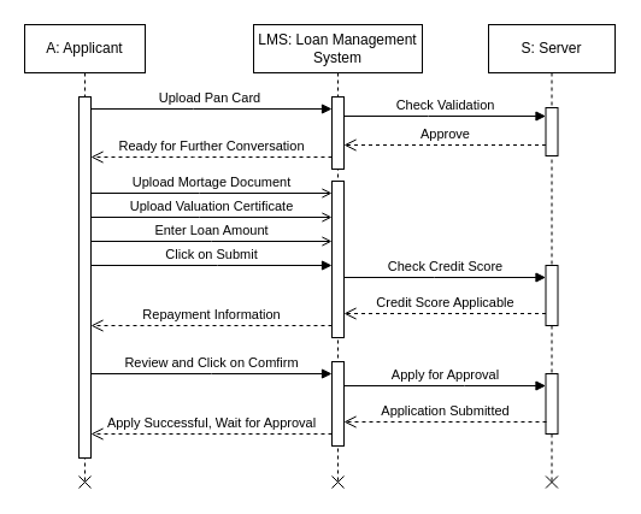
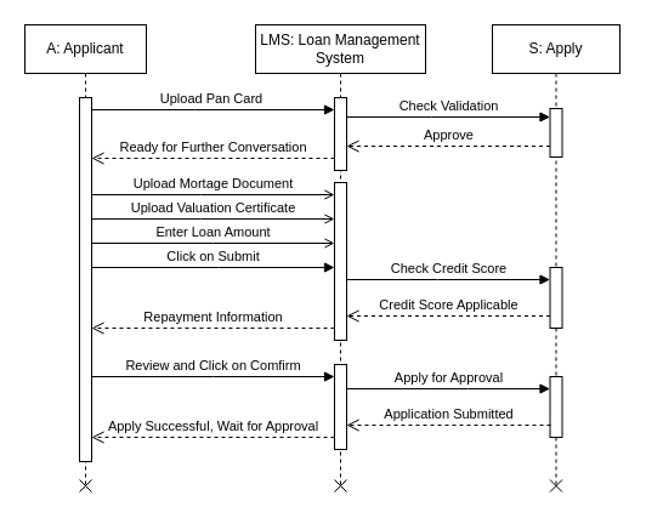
  <mxCell id="0" />
  <mxCell id="1" parent="0" />
  <mxCell id="2" value="LMS: Loan Management System" style="shape=umlLifeline;perimeter=lifelinePerimeter;whiteSpace=wrap;html=1;container=0;dropTarget=0;collapsible=0;recursiveResize=0;outlineConnect=0;portConstraint=eastwest;newEdgeStyle={&quot;edgeStyle&quot;:&quot;elbowEdgeStyle&quot;,&quot;elbow&quot;:&quot;vertical&quot;,&quot;curved&quot;:0,&quot;rounded&quot;:0};" parent="1" vertex="1"><mxGeometry x="210" y="20" width="140" height="380" as="geometry" /></mxCell>
  <mxCell id="3" value="&lt;span style=&quot;color: rgba(0, 0, 0, 0); font-family: monospace; font-size: 0px; text-align: start;&quot;&gt;%3CmxGraphModel%3E%3Croot%3E%3CmxCell%20id%3D%220%22%2F%3E%3CmxCell%20id%3D%221%22%20parent%3D%220%22%2F%3E%3CmxCell%20id%3D%222%22%20value%3D%22Approve%26lt%3Bspan%20style%3D%26quot%3Bcolor%3A%20rgba(0%2C%200%2C%200%2C%200)%3B%20font-family%3A%20monospace%3B%20font-size%3A%200px%3B%20text-align%3A%20start%3B%20background-color%3A%20rgb(251%2C%20251%2C%20251)%3B%26quot%3B%26gt%3B%253CmxGraphModel%253E%253Croot%253E%253CmxCell%2520id%253D%25220%2522%252F%253E%253CmxCell%2520id%253D%25221%2522%2520parent%253D%25220%2522%252F%253E%253CmxCell%2520id%253D%25222%2522%2520value%253D%2522return%2522%2520style%253D%2522html%253D1%253BverticalAlign%253Dbottom%253BendArrow%253Dopen%253Bdashed%253D1%253BendSize%253D8%253BedgeStyle%253DelbowEdgeStyle%253Belbow%253Dvertical%253Bcurved%253D0%253Brounded%253D0%253B%2522%2520edge%253D%25221%2522%2520parent%253D%25221%2522%253E%253CmxGeometry%2520relative%253D%25221%2522%2520as%253D%2522geometry%2522%253E%253CmxPoint%2520x%253D%252295%2522%2520y%253D%2522280%2522%2520as%253D%2522targetPoint%2522%252F%253E%253CArray%2520as%253D%2522points%2522%253E%253CmxPoint%2520x%253D%2522190%2522%2520y%253D%2522280%2522%252F%253E%253C%252FArray%253E%253CmxPoint%2520x%253D%2522300%2522%2520y%253D%2522270%2522%2520as%253D%2522sourcePoint%2522%252F%253E%253C%252FmxGeometry%253E%253C%252FmxCell%253E%253C%252Froot%253E%253C%252FmxGraphModel%253E%26lt%3B%2Fspan%26gt%3B%22%20style%3D%22html%3D1%3BverticalAlign%3Dbottom%3BendArrow%3Dopen%3Bdashed%3D1%3BendSize%3D8%3BedgeStyle%3DelbowEdgeStyle%3Belbow%3Dvertical%3Bcurved%3D0%3Brounded%3D0%3B%22%20edge%3D%221%22%20parent%3D%221%22%3E%3CmxGeometry%20relative%3D%221%22%20as%3D%22geometry%22%3E%3CmxPoint%20x%3D%22305%22%20y%3D%22140%22%20as%3D%22targetPoint%22%2F%3E%3CArray%20as%3D%22points%22%3E%3CmxPoint%20x%3D%22365%22%20y%3D%22140%22%2F%3E%3C%2FArray%3E%3CmxPoint%20x%3D%22473%22%20y%3D%22140%22%20as%3D%22sourcePoint%22%2F%3E%3C%2FmxGeometry%3E%3C%2FmxCell%3E%3C%2Froot%3E%3C%2FmxGraphModel%3E&lt;/span&gt;" style="html=1;points=[];perimeter=orthogonalPerimeter;outlineConnect=0;targetShapes=umlLifeline;portConstraint=eastwest;newEdgeStyle={&quot;edgeStyle&quot;:&quot;elbowEdgeStyle&quot;,&quot;elbow&quot;:&quot;vertical&quot;,&quot;curved&quot;:0,&quot;rounded&quot;:0};" parent="2" vertex="1"><mxGeometry x="65" y="60" width="10" height="60" as="geometry" /></mxCell>
  <mxCell id="4" value="&lt;span style=&quot;color: rgba(0, 0, 0, 0); font-family: monospace; font-size: 0px; text-align: start;&quot;&gt;%3CmxGraphModel%3E%3Croot%3E%3CmxCell%20id%3D%220%22%2F%3E%3CmxCell%20id%3D%221%22%20parent%3D%220%22%2F%3E%3CmxCell%20id%3D%222%22%20value%3D%22Approve%26lt%3Bspan%20style%3D%26quot%3Bcolor%3A%20rgba(0%2C%200%2C%200%2C%200)%3B%20font-family%3A%20monospace%3B%20font-size%3A%200px%3B%20text-align%3A%20start%3B%20background-color%3A%20rgb(251%2C%20251%2C%20251)%3B%26quot%3B%26gt%3B%253CmxGraphModel%253E%253Croot%253E%253CmxCell%2520id%253D%25220%2522%252F%253E%253CmxCell%2520id%253D%25221%2522%2520parent%253D%25220%2522%252F%253E%253CmxCell%2520id%253D%25222%2522%2520value%253D%2522return%2522%2520style%253D%2522html%253D1%253BverticalAlign%253Dbottom%253BendArrow%253Dopen%253Bdashed%253D1%253BendSize%253D8%253BedgeStyle%253DelbowEdgeStyle%253Belbow%253Dvertical%253Bcurved%253D0%253Brounded%253D0%253B%2522%2520edge%253D%25221%2522%2520parent%253D%25221%2522%253E%253CmxGeometry%2520relative%253D%25221%2522%2520as%253D%2522geometry%2522%253E%253CmxPoint%2520x%253D%252295%2522%2520y%253D%2522280%2522%2520as%253D%2522targetPoint%2522%252F%253E%253CArray%2520as%253D%2522points%2522%253E%253CmxPoint%2520x%253D%2522190%2522%2520y%253D%2522280%2522%252F%253E%253C%252FArray%253E%253CmxPoint%2520x%253D%2522300%2522%2520y%253D%2522270%2522%2520as%253D%2522sourcePoint%2522%252F%253E%253C%252FmxGeometry%253E%253C%252FmxCell%253E%253C%252Froot%253E%253C%252FmxGraphModel%253E%26lt%3B%2Fspan%26gt%3B%22%20style%3D%22html%3D1%3BverticalAlign%3Dbottom%3BendArrow%3Dopen%3Bdashed%3D1%3BendSize%3D8%3BedgeStyle%3DelbowEdgeStyle%3Belbow%3Dvertical%3Bcurved%3D0%3Brounded%3D0%3B%22%20edge%3D%221%22%20parent%3D%221%22%3E%3CmxGeometry%20relative%3D%221%22%20as%3D%22geometry%22%3E%3CmxPoint%20x%3D%22305%22%20y%3D%22140%22%20as%3D%22targetPoint%22%2F%3E%3CArray%20as%3D%22points%22%3E%3CmxPoint%20x%3D%22365%22%20y%3D%22140%22%2F%3E%3C%2FArray%3E%3CmxPoint%20x%3D%22473%22%20y%3D%22140%22%20as%3D%22sourcePoint%22%2F%3E%3C%2FmxGeometry%3E%3C%2FmxCell%3E%3C%2Froot%3E%3C%2FmxGraphModel%3E&lt;/span&gt;" style="html=1;points=[];perimeter=orthogonalPerimeter;outlineConnect=0;targetShapes=umlLifeline;portConstraint=eastwest;newEdgeStyle={&quot;edgeStyle&quot;:&quot;elbowEdgeStyle&quot;,&quot;elbow&quot;:&quot;vertical&quot;,&quot;curved&quot;:0,&quot;rounded&quot;:0};" vertex="1" parent="2"><mxGeometry x="65" y="130" width="10" height="130" as="geometry" /></mxCell>
  <mxCell id="5" value="Upload Pan Card&amp;nbsp;" style="html=1;verticalAlign=bottom;endArrow=block;edgeStyle=elbowEdgeStyle;elbow=vertical;curved=0;rounded=0;" parent="1" edge="1"><mxGeometry relative="1" as="geometry"><mxPoint x="75" y="90" as="sourcePoint" /><Array as="points"><mxPoint x="160" y="90" /></Array><mxPoint x="275" y="90" as="targetPoint" /></mxGeometry></mxCell>
  <mxCell id="6" value="A: Applicant" style="shape=umlLifeline;perimeter=lifelinePerimeter;whiteSpace=wrap;html=1;container=0;dropTarget=0;collapsible=0;recursiveResize=0;outlineConnect=0;portConstraint=eastwest;newEdgeStyle={&quot;edgeStyle&quot;:&quot;elbowEdgeStyle&quot;,&quot;elbow&quot;:&quot;vertical&quot;,&quot;curved&quot;:0,&quot;rounded&quot;:0};" vertex="1" parent="1"><mxGeometry x="20" y="20" width="100" height="380" as="geometry" /></mxCell>
  <mxCell id="7" value="" style="html=1;points=[];perimeter=orthogonalPerimeter;outlineConnect=0;targetShapes=umlLifeline;portConstraint=eastwest;newEdgeStyle={&quot;edgeStyle&quot;:&quot;elbowEdgeStyle&quot;,&quot;elbow&quot;:&quot;vertical&quot;,&quot;curved&quot;:0,&quot;rounded&quot;:0};" vertex="1" parent="6"><mxGeometry x="45" y="60" width="10" height="300" as="geometry" /></mxCell>
- <mxCell id="8" value="S: Server" style="shape=umlLifeline;perimeter=lifelinePerimeter;whiteSpace=wrap;html=1;container=0;dropTarget=0;collapsible=0;recursiveResize=0;outlineConnect=0;portConstraint=eastwest;newEdgeStyle={&quot;edgeStyle&quot;:&quot;elbowEdgeStyle&quot;,&quot;elbow&quot;:&quot;vertical&quot;,&quot;curved&quot;:0,&quot;rounded&quot;:0};" vertex="1" parent="1"><mxGeometry x="405" y="20" width="105" height="380" as="geometry" /></mxCell>
+ <mxCell id="8" value="S: Apply" style="shape=umlLifeline;perimeter=lifelinePerimeter;whiteSpace=wrap;html=1;container=0;dropTarget=0;collapsible=0;recursiveResize=0;outlineConnect=0;portConstraint=eastwest;newEdgeStyle={&quot;edgeStyle&quot;:&quot;elbowEdgeStyle&quot;,&quot;elbow&quot;:&quot;vertical&quot;,&quot;curved&quot;:0,&quot;rounded&quot;:0};" vertex="1" parent="1"><mxGeometry x="405" y="20" width="105" height="380" as="geometry" /></mxCell>
  <mxCell id="9" value="&lt;span style=&quot;color: rgba(0, 0, 0, 0); font-family: monospace; font-size: 0px; text-align: start;&quot;&gt;%3CmxGraphModel%3E%3Croot%3E%3CmxCell%20id%3D%220%22%2F%3E%3CmxCell%20id%3D%221%22%20parent%3D%220%22%2F%3E%3CmxCell%20id%3D%222%22%20value%3D%22Check%20Validation%22%20style%3D%22html%3D1%3BverticalAlign%3Dbottom%3BendArrow%3Dblock%3BedgeStyle%3DelbowEdgeStyle%3Belbow%3Dvertical%3Bcurved%3D0%3Brounded%3D0%3B%22%20edge%3D%221%22%20parent%3D%221%22%3E%3CmxGeometry%20relative%3D%221%22%20as%3D%22geometry%22%3E%3CmxPoint%20x%3D%22305%22%20y%3D%22116%22%20as%3D%22sourcePoint%22%2F%3E%3CArray%20as%3D%22points%22%3E%3CmxPoint%20x%3D%22375%22%20y%3D%22116%22%2F%3E%3C%2FArray%3E%3CmxPoint%20x%3D%22472.5%22%20y%3D%22116%22%20as%3D%22targetPoint%22%2F%3E%3C%2FmxGeometry%3E%3C%2FmxCell%3E%3C%2Froot%3E%3C%2FmxGraphModel%3E&lt;/span&gt;&lt;span style=&quot;color: rgba(0, 0, 0, 0); font-family: monospace; font-size: 0px; text-align: start;&quot;&gt;%3CmxGraphModel%3E%3Croot%3E%3CmxCell%20id%3D%220%22%2F%3E%3CmxCell%20id%3D%221%22%20parent%3D%220%22%2F%3E%3CmxCell%20id%3D%222%22%20value%3D%22Check%20Validation%22%20style%3D%22html%3D1%3BverticalAlign%3Dbottom%3BendArrow%3Dblock%3BedgeStyle%3DelbowEdgeStyle%3Belbow%3Dvertical%3Bcurved%3D0%3Brounded%3D0%3B%22%20edge%3D%221%22%20parent%3D%221%22%3E%3CmxGeometry%20relative%3D%221%22%20as%3D%22geometry%22%3E%3CmxPoint%20x%3D%22305%22%20y%3D%22116%22%20as%3D%22sourcePoint%22%2F%3E%3CArray%20as%3D%22points%22%3E%3CmxPoint%20x%3D%22375%22%20y%3D%22116%22%2F%3E%3C%2FArray%3E%3CmxPoint%20x%3D%22472.5%22%20y%3D%22116%22%20as%3D%22targetPoint%22%2F%3E%3C%2FmxGeometry%3E%3C%2FmxCell%3E%3C%2Froot%3E%3C%2FmxGraphModel%3E&lt;/span&gt;" style="html=1;points=[];perimeter=orthogonalPerimeter;outlineConnect=0;targetShapes=umlLifeline;portConstraint=eastwest;newEdgeStyle={&quot;edgeStyle&quot;:&quot;elbowEdgeStyle&quot;,&quot;elbow&quot;:&quot;vertical&quot;,&quot;curved&quot;:0,&quot;rounded&quot;:0};" vertex="1" parent="8"><mxGeometry x="47.5" y="69" width="10" height="40" as="geometry" /></mxCell>
  <mxCell id="10" value="&lt;span style=&quot;color: rgba(0, 0, 0, 0); font-family: monospace; font-size: 0px; text-align: start;&quot;&gt;%3CmxGraphModel%3E%3Croot%3E%3CmxCell%20id%3D%220%22%2F%3E%3CmxCell%20id%3D%221%22%20parent%3D%220%22%2F%3E%3CmxCell%20id%3D%222%22%20value%3D%22Check%20Validation%22%20style%3D%22html%3D1%3BverticalAlign%3Dbottom%3BendArrow%3Dblock%3BedgeStyle%3DelbowEdgeStyle%3Belbow%3Dvertical%3Bcurved%3D0%3Brounded%3D0%3B%22%20edge%3D%221%22%20parent%3D%221%22%3E%3CmxGeometry%20relative%3D%221%22%20as%3D%22geometry%22%3E%3CmxPoint%20x%3D%22305%22%20y%3D%22116%22%20as%3D%22sourcePoint%22%2F%3E%3CArray%20as%3D%22points%22%3E%3CmxPoint%20x%3D%22375%22%20y%3D%22116%22%2F%3E%3C%2FArray%3E%3CmxPoint%20x%3D%22472.5%22%20y%3D%22116%22%20as%3D%22targetPoint%22%2F%3E%3C%2FmxGeometry%3E%3C%2FmxCell%3E%3C%2Froot%3E%3C%2FmxGraphModel%3E&lt;/span&gt;&lt;span style=&quot;color: rgba(0, 0, 0, 0); font-family: monospace; font-size: 0px; text-align: start;&quot;&gt;%3CmxGraphModel%3E%3Croot%3E%3CmxCell%20id%3D%220%22%2F%3E%3CmxCell%20id%3D%221%22%20parent%3D%220%22%2F%3E%3CmxCell%20id%3D%222%22%20value%3D%22Check%20Validation%22%20style%3D%22html%3D1%3BverticalAlign%3Dbottom%3BendArrow%3Dblock%3BedgeStyle%3DelbowEdgeStyle%3Belbow%3Dvertical%3Bcurved%3D0%3Brounded%3D0%3B%22%20edge%3D%221%22%20parent%3D%221%22%3E%3CmxGeometry%20relative%3D%221%22%20as%3D%22geometry%22%3E%3CmxPoint%20x%3D%22305%22%20y%3D%22116%22%20as%3D%22sourcePoint%22%2F%3E%3CArray%20as%3D%22points%22%3E%3CmxPoint%20x%3D%22375%22%20y%3D%22116%22%2F%3E%3C%2FArray%3E%3CmxPoint%20x%3D%22472.5%22%20y%3D%22116%22%20as%3D%22targetPoint%22%2F%3E%3C%2FmxGeometry%3E%3C%2FmxCell%3E%3C%2Froot%3E%3C%2FmxGraphModel%3E&lt;/span&gt;" style="html=1;points=[];perimeter=orthogonalPerimeter;outlineConnect=0;targetShapes=umlLifeline;portConstraint=eastwest;newEdgeStyle={&quot;edgeStyle&quot;:&quot;elbowEdgeStyle&quot;,&quot;elbow&quot;:&quot;vertical&quot;,&quot;curved&quot;:0,&quot;rounded&quot;:0};" vertex="1" parent="8"><mxGeometry x="47.5" y="200" width="10" height="50" as="geometry" /></mxCell>
  <mxCell id="11" value="&lt;span style=&quot;color: rgba(0, 0, 0, 0); font-family: monospace; font-size: 0px; text-align: start;&quot;&gt;%3CmxGraphModel%3E%3Croot%3E%3CmxCell%20id%3D%220%22%2F%3E%3CmxCell%20id%3D%221%22%20parent%3D%220%22%2F%3E%3CmxCell%20id%3D%222%22%20value%3D%22Check%20Validation%22%20style%3D%22html%3D1%3BverticalAlign%3Dbottom%3BendArrow%3Dblock%3BedgeStyle%3DelbowEdgeStyle%3Belbow%3Dvertical%3Bcurved%3D0%3Brounded%3D0%3B%22%20edge%3D%221%22%20parent%3D%221%22%3E%3CmxGeometry%20relative%3D%221%22%20as%3D%22geometry%22%3E%3CmxPoint%20x%3D%22305%22%20y%3D%22116%22%20as%3D%22sourcePoint%22%2F%3E%3CArray%20as%3D%22points%22%3E%3CmxPoint%20x%3D%22375%22%20y%3D%22116%22%2F%3E%3C%2FArray%3E%3CmxPoint%20x%3D%22472.5%22%20y%3D%22116%22%20as%3D%22targetPoint%22%2F%3E%3C%2FmxGeometry%3E%3C%2FmxCell%3E%3C%2Froot%3E%3C%2FmxGraphModel%3E&lt;/span&gt;&lt;span style=&quot;color: rgba(0, 0, 0, 0); font-family: monospace; font-size: 0px; text-align: start;&quot;&gt;%3CmxGraphModel%3E%3Croot%3E%3CmxCell%20id%3D%220%22%2F%3E%3CmxCell%20id%3D%221%22%20parent%3D%220%22%2F%3E%3CmxCell%20id%3D%222%22%20value%3D%22Check%20Validation%22%20style%3D%22html%3D1%3BverticalAlign%3Dbottom%3BendArrow%3Dblock%3BedgeStyle%3DelbowEdgeStyle%3Belbow%3Dvertical%3Bcurved%3D0%3Brounded%3D0%3B%22%20edge%3D%221%22%20parent%3D%221%22%3E%3CmxGeometry%20relative%3D%221%22%20as%3D%22geometry%22%3E%3CmxPoint%20x%3D%22305%22%20y%3D%22116%22%20as%3D%22sourcePoint%22%2F%3E%3CArray%20as%3D%22points%22%3E%3CmxPoint%20x%3D%22375%22%20y%3D%22116%22%2F%3E%3C%2FArray%3E%3CmxPoint%20x%3D%22472.5%22%20y%3D%22116%22%20as%3D%22targetPoint%22%2F%3E%3C%2FmxGeometry%3E%3C%2FmxCell%3E%3C%2Froot%3E%3C%2FmxGraphModel%3E&lt;/span&gt;" style="html=1;points=[];perimeter=orthogonalPerimeter;outlineConnect=0;targetShapes=umlLifeline;portConstraint=eastwest;newEdgeStyle={&quot;edgeStyle&quot;:&quot;elbowEdgeStyle&quot;,&quot;elbow&quot;:&quot;vertical&quot;,&quot;curved&quot;:0,&quot;rounded&quot;:0};" vertex="1" parent="8"><mxGeometry x="47.5" y="290" width="10" height="50" as="geometry" /></mxCell>
  <mxCell id="12" value="Check Validation" style="html=1;verticalAlign=bottom;endArrow=block;edgeStyle=elbowEdgeStyle;elbow=vertical;curved=0;rounded=0;" edge="1" parent="1"><mxGeometry relative="1" as="geometry"><mxPoint x="285" y="96" as="sourcePoint" /><Array as="points"><mxPoint x="355" y="96" /></Array><mxPoint x="452.5" y="96" as="targetPoint" /></mxGeometry></mxCell>
  <mxCell id="13" value="Approve&lt;span style=&quot;color: rgba(0, 0, 0, 0); font-family: monospace; font-size: 0px; text-align: start; background-color: rgb(251, 251, 251);&quot;&gt;%3CmxGraphModel%3E%3Croot%3E%3CmxCell%20id%3D%220%22%2F%3E%3CmxCell%20id%3D%221%22%20parent%3D%220%22%2F%3E%3CmxCell%20id%3D%222%22%20value%3D%22return%22%20style%3D%22html%3D1%3BverticalAlign%3Dbottom%3BendArrow%3Dopen%3Bdashed%3D1%3BendSize%3D8%3BedgeStyle%3DelbowEdgeStyle%3Belbow%3Dvertical%3Bcurved%3D0%3Brounded%3D0%3B%22%20edge%3D%221%22%20parent%3D%221%22%3E%3CmxGeometry%20relative%3D%221%22%20as%3D%22geometry%22%3E%3CmxPoint%20x%3D%2295%22%20y%3D%22280%22%20as%3D%22targetPoint%22%2F%3E%3CArray%20as%3D%22points%22%3E%3CmxPoint%20x%3D%22190%22%20y%3D%22280%22%2F%3E%3C%2FArray%3E%3CmxPoint%20x%3D%22300%22%20y%3D%22270%22%20as%3D%22sourcePoint%22%2F%3E%3C%2FmxGeometry%3E%3C%2FmxCell%3E%3C%2Froot%3E%3C%2FmxGraphModel%3E&lt;/span&gt;" style="html=1;verticalAlign=bottom;endArrow=open;dashed=1;endSize=8;edgeStyle=elbowEdgeStyle;elbow=vertical;curved=0;rounded=0;" edge="1" parent="1" source="9" target="3"><mxGeometry relative="1" as="geometry"><mxPoint x="250" y="120" as="targetPoint" /><Array as="points"><mxPoint x="345" y="120" /></Array><mxPoint x="455" y="120" as="sourcePoint" /></mxGeometry></mxCell>
  <mxCell id="14" value="Ready for Further Conversation" style="html=1;verticalAlign=bottom;endArrow=open;dashed=1;endSize=8;edgeStyle=elbowEdgeStyle;elbow=vertical;curved=0;rounded=0;" edge="1" parent="1" source="3" target="7"><mxGeometry relative="1" as="geometry"><mxPoint x="100" y="130" as="targetPoint" /><Array as="points"><mxPoint x="160" y="130" /></Array><mxPoint x="268" y="130" as="sourcePoint" /></mxGeometry></mxCell>
  <mxCell id="15" value="Upload Mortage Document" style="html=1;verticalAlign=bottom;endArrow=open;edgeStyle=elbowEdgeStyle;elbow=vertical;curved=0;rounded=0;endFill=0;" edge="1" parent="1" source="7" target="4"><mxGeometry relative="1" as="geometry"><mxPoint x="80" y="160" as="sourcePoint" /><Array as="points"><mxPoint x="165" y="160" /></Array><mxPoint x="280" y="160" as="targetPoint" /></mxGeometry></mxCell>
  <mxCell id="16" value="Upload Valuation Certificate" style="html=1;verticalAlign=bottom;endArrow=open;edgeStyle=elbowEdgeStyle;elbow=vertical;curved=0;rounded=0;endFill=0;" edge="1" parent="1" source="7" target="4"><mxGeometry relative="1" as="geometry"><mxPoint x="80" y="180" as="sourcePoint" /><Array as="points"><mxPoint x="165" y="180" /></Array><mxPoint x="280" y="180" as="targetPoint" /></mxGeometry></mxCell>
  <mxCell id="17" value="Enter Loan Amount" style="html=1;verticalAlign=bottom;endArrow=open;edgeStyle=elbowEdgeStyle;elbow=vertical;curved=0;rounded=0;endFill=0;" edge="1" parent="1" source="7" target="4"><mxGeometry relative="1" as="geometry"><mxPoint x="85" y="200" as="sourcePoint" /><Array as="points"><mxPoint x="175" y="200" /></Array><mxPoint x="285" y="200" as="targetPoint" /></mxGeometry></mxCell>
  <mxCell id="18" value="Click on Submit" style="html=1;verticalAlign=bottom;endArrow=block;edgeStyle=elbowEdgeStyle;elbow=vertical;curved=0;rounded=0;endFill=1;" edge="1" parent="1" source="7" target="4"><mxGeometry relative="1" as="geometry"><mxPoint x="80" y="220" as="sourcePoint" /><Array as="points"><mxPoint x="180" y="220" /></Array><mxPoint x="280" y="220" as="targetPoint" /></mxGeometry></mxCell>
  <mxCell id="19" value="Check Credit Score" style="html=1;verticalAlign=bottom;endArrow=block;edgeStyle=elbowEdgeStyle;elbow=vertical;curved=0;rounded=0;" edge="1" parent="1" source="4" target="10"><mxGeometry relative="1" as="geometry"><mxPoint x="290" y="230" as="sourcePoint" /><Array as="points"><mxPoint x="360" y="230" /></Array><mxPoint x="457.5" y="230" as="targetPoint" /></mxGeometry></mxCell>
  <mxCell id="20" value="Credit Score Applicable" style="html=1;verticalAlign=bottom;endArrow=open;dashed=1;endSize=8;edgeStyle=elbowEdgeStyle;elbow=vertical;curved=0;rounded=0;" edge="1" parent="1" source="10" target="4"><mxGeometry relative="1" as="geometry"><mxPoint x="290" y="250" as="targetPoint" /><Array as="points"><mxPoint x="400" y="260" /><mxPoint x="350" y="250" /></Array><mxPoint x="458" y="250" as="sourcePoint" /></mxGeometry></mxCell>
  <mxCell id="21" value="Repayment Information" style="html=1;verticalAlign=bottom;endArrow=open;dashed=1;endSize=8;edgeStyle=elbowEdgeStyle;elbow=vertical;curved=0;rounded=0;" edge="1" parent="1"><mxGeometry relative="1" as="geometry"><mxPoint x="75" y="270" as="targetPoint" /><Array as="points"><mxPoint x="155" y="270" /></Array><mxPoint x="275" y="270" as="sourcePoint" /></mxGeometry></mxCell>
  <mxCell id="22" value="Review and Click on Comfirm" style="html=1;verticalAlign=bottom;endArrow=block;edgeStyle=elbowEdgeStyle;elbow=vertical;curved=0;rounded=0;endFill=1;" edge="1" parent="1" source="7" target="23"><mxGeometry relative="1" as="geometry"><mxPoint x="80" y="310" as="sourcePoint" /><Array as="points"><mxPoint x="175" y="310" /></Array><mxPoint x="270" y="310" as="targetPoint" /></mxGeometry></mxCell>
  <mxCell id="23" value="&lt;span style=&quot;color: rgba(0, 0, 0, 0); font-family: monospace; font-size: 0px; text-align: start;&quot;&gt;%3CmxGraphModel%3E%3Croot%3E%3CmxCell%20id%3D%220%22%2F%3E%3CmxCell%20id%3D%221%22%20parent%3D%220%22%2F%3E%3CmxCell%20id%3D%222%22%20value%3D%22Approve%26lt%3Bspan%20style%3D%26quot%3Bcolor%3A%20rgba(0%2C%200%2C%200%2C%200)%3B%20font-family%3A%20monospace%3B%20font-size%3A%200px%3B%20text-align%3A%20start%3B%20background-color%3A%20rgb(251%2C%20251%2C%20251)%3B%26quot%3B%26gt%3B%253CmxGraphModel%253E%253Croot%253E%253CmxCell%2520id%253D%25220%2522%252F%253E%253CmxCell%2520id%253D%25221%2522%2520parent%253D%25220%2522%252F%253E%253CmxCell%2520id%253D%25222%2522%2520value%253D%2522return%2522%2520style%253D%2522html%253D1%253BverticalAlign%253Dbottom%253BendArrow%253Dopen%253Bdashed%253D1%253BendSize%253D8%253BedgeStyle%253DelbowEdgeStyle%253Belbow%253Dvertical%253Bcurved%253D0%253Brounded%253D0%253B%2522%2520edge%253D%25221%2522%2520parent%253D%25221%2522%253E%253CmxGeometry%2520relative%253D%25221%2522%2520as%253D%2522geometry%2522%253E%253CmxPoint%2520x%253D%252295%2522%2520y%253D%2522280%2522%2520as%253D%2522targetPoint%2522%252F%253E%253CArray%2520as%253D%2522points%2522%253E%253CmxPoint%2520x%253D%2522190%2522%2520y%253D%2522280%2522%252F%253E%253C%252FArray%253E%253CmxPoint%2520x%253D%2522300%2522%2520y%253D%2522270%2522%2520as%253D%2522sourcePoint%2522%252F%253E%253C%252FmxGeometry%253E%253C%252FmxCell%253E%253C%252Froot%253E%253C%252FmxGraphModel%253E%26lt%3B%2Fspan%26gt%3B%22%20style%3D%22html%3D1%3BverticalAlign%3Dbottom%3BendArrow%3Dopen%3Bdashed%3D1%3BendSize%3D8%3BedgeStyle%3DelbowEdgeStyle%3Belbow%3Dvertical%3Bcurved%3D0%3Brounded%3D0%3B%22%20edge%3D%221%22%20parent%3D%221%22%3E%3CmxGeometry%20relative%3D%221%22%20as%3D%22geometry%22%3E%3CmxPoint%20x%3D%22305%22%20y%3D%22140%22%20as%3D%22targetPoint%22%2F%3E%3CArray%20as%3D%22points%22%3E%3CmxPoint%20x%3D%22365%22%20y%3D%22140%22%2F%3E%3C%2FArray%3E%3CmxPoint%20x%3D%22473%22%20y%3D%22140%22%20as%3D%22sourcePoint%22%2F%3E%3C%2FmxGeometry%3E%3C%2FmxCell%3E%3C%2Froot%3E%3C%2FmxGraphModel%3E&lt;/span&gt;" style="html=1;points=[];perimeter=orthogonalPerimeter;outlineConnect=0;targetShapes=umlLifeline;portConstraint=eastwest;newEdgeStyle={&quot;edgeStyle&quot;:&quot;elbowEdgeStyle&quot;,&quot;elbow&quot;:&quot;vertical&quot;,&quot;curved&quot;:0,&quot;rounded&quot;:0};" vertex="1" parent="1"><mxGeometry x="275" y="300" width="10" height="70" as="geometry" /></mxCell>
  <mxCell id="24" value="Apply for Approval" style="html=1;verticalAlign=bottom;endArrow=block;edgeStyle=elbowEdgeStyle;elbow=vertical;curved=0;rounded=0;endFill=1;" edge="1" parent="1" source="23" target="11"><mxGeometry relative="1" as="geometry"><mxPoint x="285" y="320" as="sourcePoint" /><Array as="points"><mxPoint x="385" y="320" /></Array><mxPoint x="460" y="320" as="targetPoint" /></mxGeometry></mxCell>
  <mxCell id="25" value="Application Submitted" style="html=1;verticalAlign=bottom;endArrow=open;dashed=1;endSize=8;edgeStyle=elbowEdgeStyle;elbow=vertical;curved=0;rounded=0;" edge="1" parent="1"><mxGeometry relative="1" as="geometry"><mxPoint x="285" y="350" as="targetPoint" /><Array as="points"><mxPoint x="400" y="350" /><mxPoint x="350" y="340" /></Array><mxPoint x="453" y="350" as="sourcePoint" /></mxGeometry></mxCell>
  <mxCell id="26" value="Apply Successful, Wait for Approval" style="html=1;verticalAlign=bottom;endArrow=open;dashed=1;endSize=8;edgeStyle=elbowEdgeStyle;elbow=vertical;curved=0;rounded=0;" edge="1" parent="1"><mxGeometry relative="1" as="geometry"><mxPoint x="75" y="360" as="targetPoint" /><Array as="points"><mxPoint x="155" y="360" /></Array><mxPoint x="275" y="360" as="sourcePoint" /></mxGeometry></mxCell>
  <mxCell id="27" value="" style="shape=mxgraph.sysml.x;" vertex="1" parent="1"><mxGeometry x="65" y="395" width="10" height="10" as="geometry" /></mxCell>
  <mxCell id="28" value="" style="shape=mxgraph.sysml.x;" vertex="1" parent="1"><mxGeometry x="275" y="395" width="10" height="10" as="geometry" /></mxCell>
  <mxCell id="29" value="" style="shape=mxgraph.sysml.x;" vertex="1" parent="1"><mxGeometry x="452.5" y="395" width="10" height="10" as="geometry" /></mxCell>
